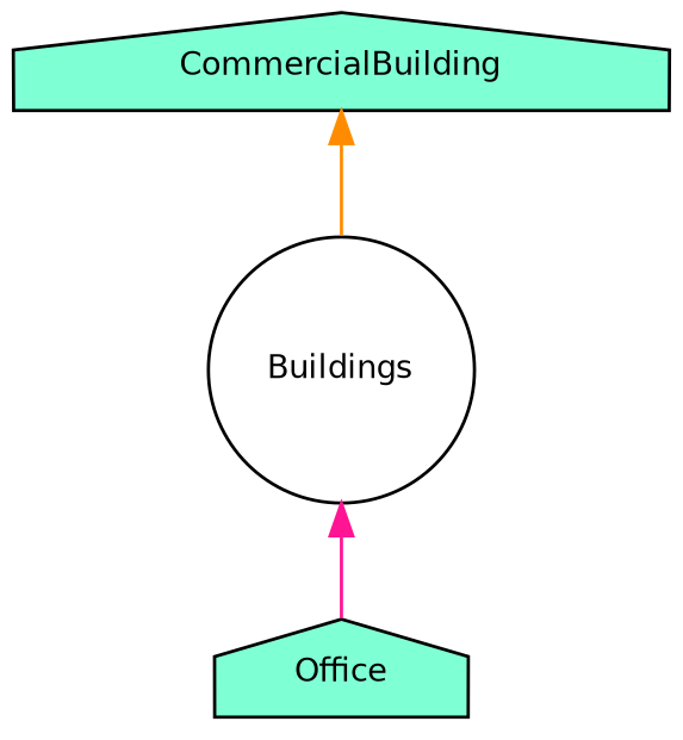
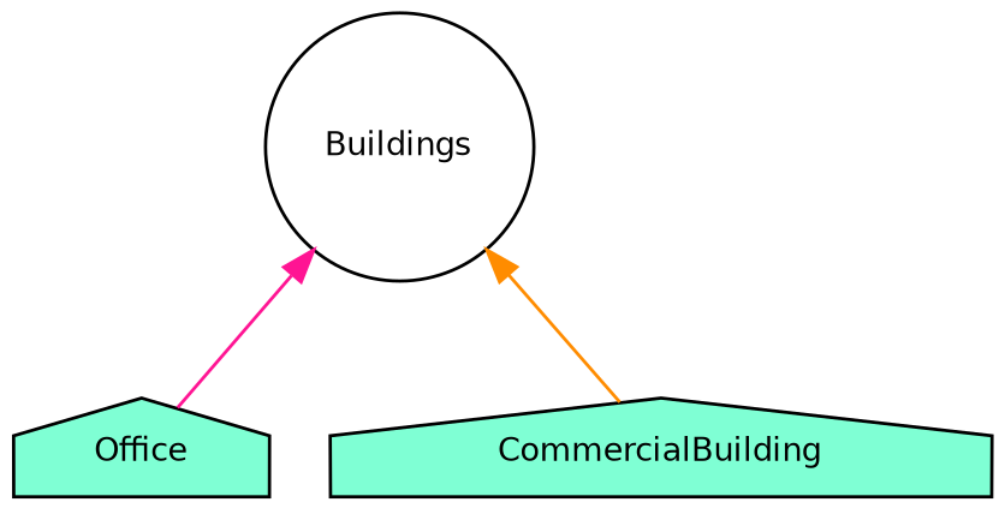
  digraph {
    node [color=black fillcolor=aquamarine fontname=Helvetica fontsize=10 shape=house style=filled]
    edge [dir=back fontname=Helvetica fontsize=10 labelfontname=Helvetica labelfontsize=10 style=solid]
    n1 [fontcolor=black height=0.2 label=Office width=0.4]
    n2 [height=0.2 label=CommercialBuilding width=0.4]
    n3 [fillcolor=white height=0.2 label=Buildings shape=circle width=0.4]
    n3 -> n1 [color=deeppink]
-   n2 -> n3 [color=darkorange]
+   n3 -> n2 [color=darkorange]
  }
